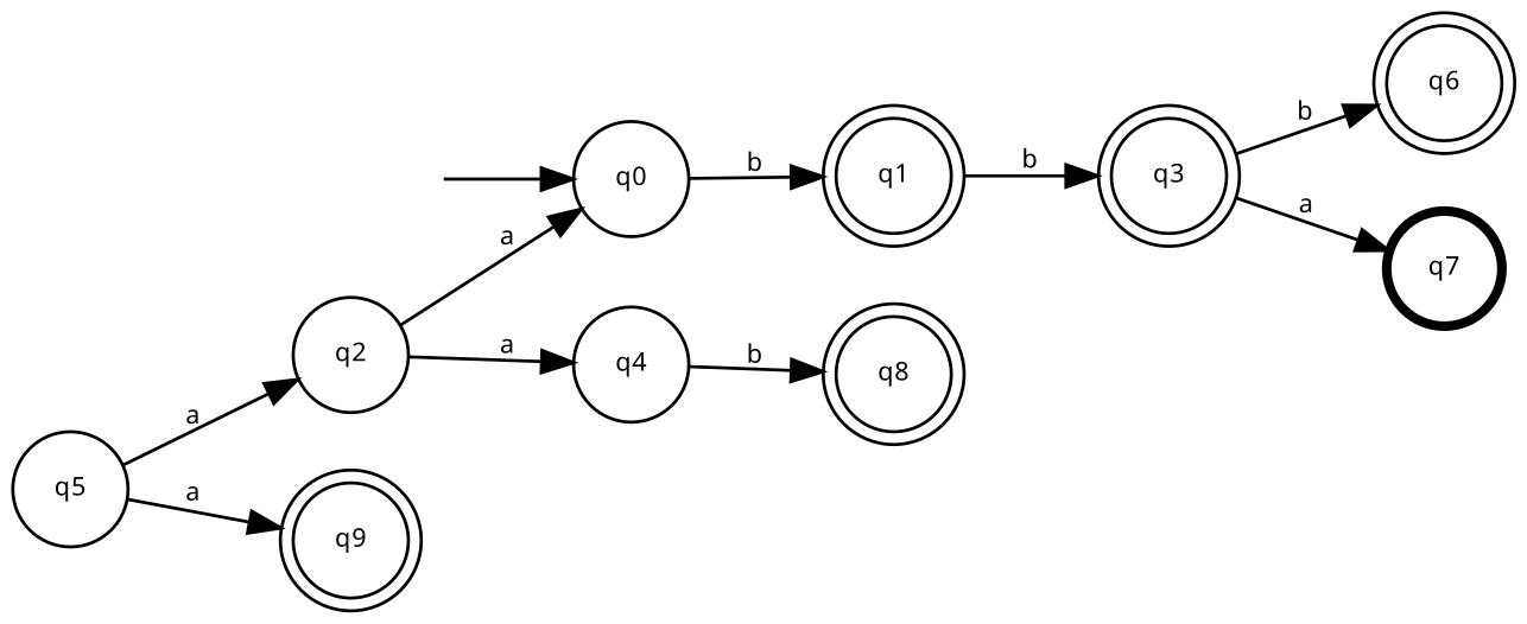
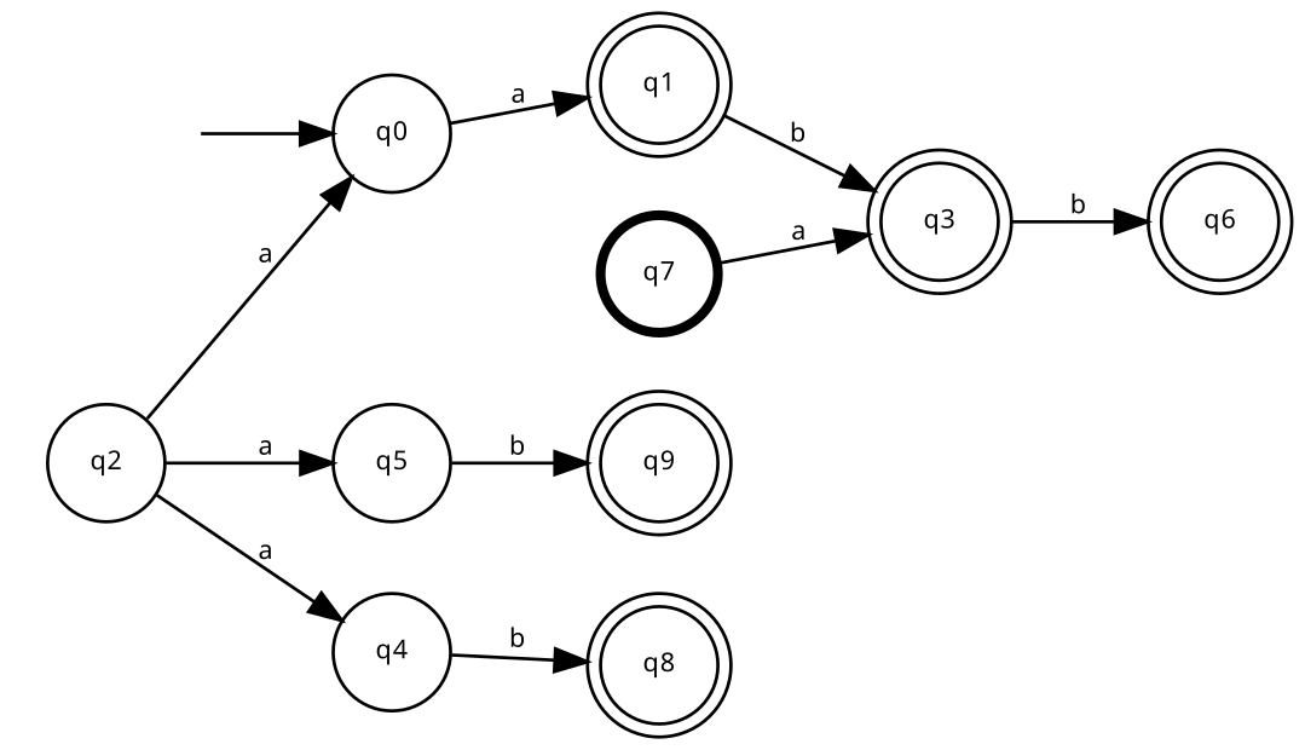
  digraph {
    ordering=out
    rankdir=LR
    node [style=filled color=black fillcolor=white fontcolor=black fontname=verdana fontsize=8 shape=circle]
    edge [fontname=verdana fontsize=8]
    null [style=invis color="" fillcolor="" fontcolor="" fontname="" fontsize="" shape=""]
    n2 [label=q0]
    n3 [label=q1 peripheries=2]
    n4 [label=q3 peripheries=2]
    n5 [label=q2]
    n6 [label=q5]
    n7 [label=q4]
    n8 [label=q6 peripheries=2]
    n9 [label=q7 style="setlinewidth(3),filled"]
    n10 [label=q9 peripheries=2]
    n11 [label=q8 peripheries=2]
    null -> n2 [fontname="" fontsize=""]
-   n2 -> n3 [label=b]
+   n2 -> n3 [label=a]
    n3 -> n4 [label=b]
    n4 -> n8 [label=b]
-   n4 -> n9 [label=a]
+   n9 -> n4 [label=a]
    n5 -> n2 [label=a]
-   n6 -> n5 [label=a]
+   n5 -> n6 [label=a]
    n5 -> n7 [label=a]
-   n6 -> n10 [label=a]
+   n6 -> n10 [label=b]
    n7 -> n11 [label=b]
  }
